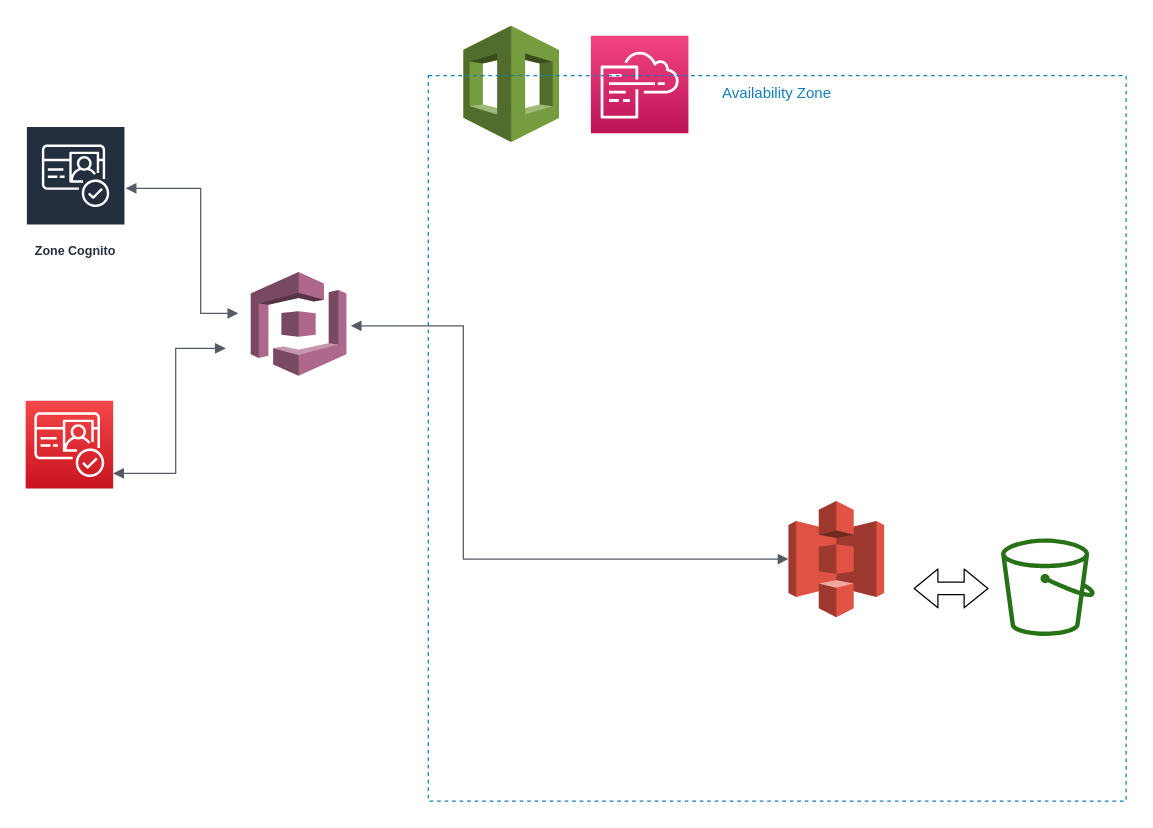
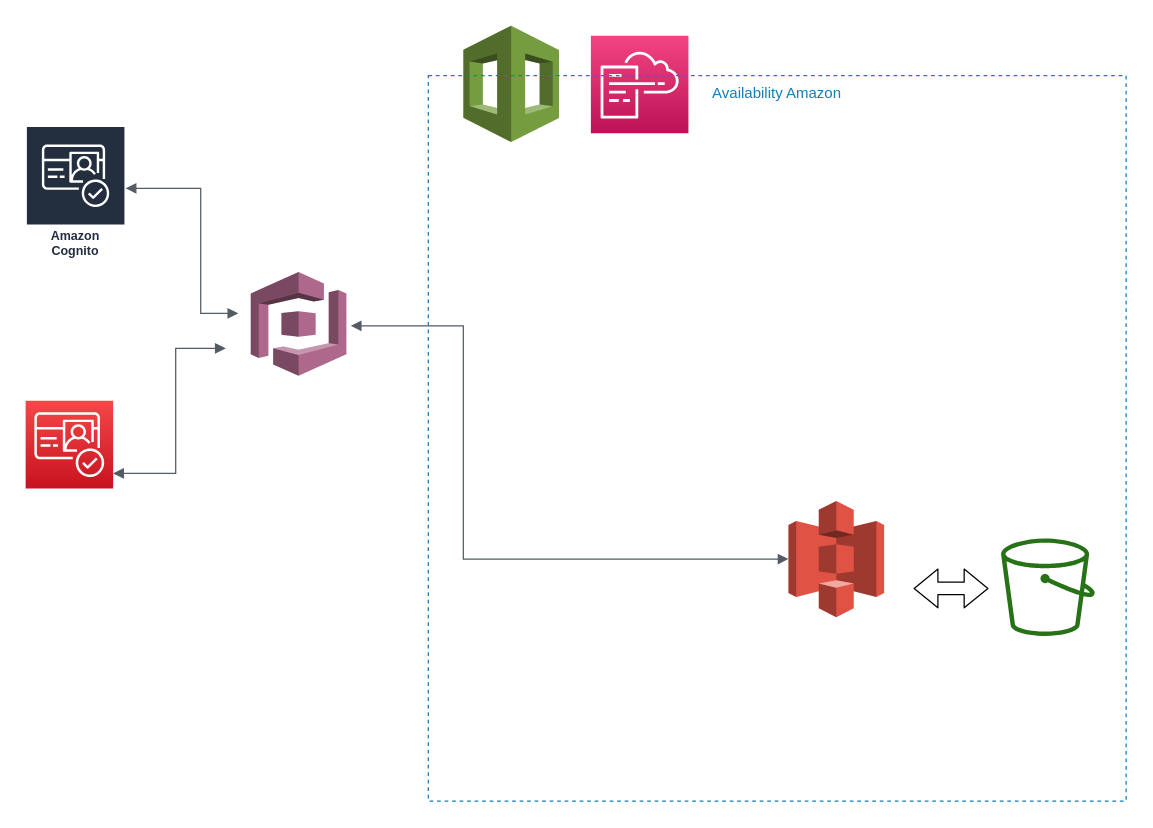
  <mxCell id="0" />
  <mxCell id="1" parent="0" />
  <mxCell id="2" value="" style="outlineConnect=0;dashed=0;verticalLabelPosition=bottom;verticalAlign=top;align=center;html=1;shape=mxgraph.aws3.s3;fillColor=#E05243;gradientColor=none;" vertex="1" parent="1"><mxGeometry x="630" y="400" width="76.5" height="93" as="geometry" /></mxCell>
  <mxCell id="3" value="" style="outlineConnect=0;fontColor=#232F3E;gradientColor=none;fillColor=#277116;strokeColor=none;dashed=0;verticalLabelPosition=bottom;verticalAlign=top;align=center;html=1;fontSize=12;fontStyle=0;aspect=fixed;pointerEvents=1;shape=mxgraph.aws4.bucket;" vertex="1" parent="1"><mxGeometry x="800" y="430" width="75" height="78" as="geometry" /></mxCell>
  <mxCell id="4" value="" style="outlineConnect=0;dashed=0;verticalLabelPosition=bottom;verticalAlign=top;align=center;html=1;shape=mxgraph.aws3.cloudformation;fillColor=#759C3E;gradientColor=none;" vertex="1" parent="1"><mxGeometry x="370" y="20" width="76.5" height="93" as="geometry" /></mxCell>
  <mxCell id="5" value="" style="points=[[0,0,0],[0.25,0,0],[0.5,0,0],[0.75,0,0],[1,0,0],[0,1,0],[0.25,1,0],[0.5,1,0],[0.75,1,0],[1,1,0],[0,0.25,0],[0,0.5,0],[0,0.75,0],[1,0.25,0],[1,0.5,0],[1,0.75,0]];points=[[0,0,0],[0.25,0,0],[0.5,0,0],[0.75,0,0],[1,0,0],[0,1,0],[0.25,1,0],[0.5,1,0],[0.75,1,0],[1,1,0],[0,0.25,0],[0,0.5,0],[0,0.75,0],[1,0.25,0],[1,0.5,0],[1,0.75,0]];outlineConnect=0;fontColor=#232F3E;gradientColor=#F34482;gradientDirection=north;fillColor=#BC1356;strokeColor=#ffffff;dashed=0;verticalLabelPosition=bottom;verticalAlign=top;align=center;html=1;fontSize=12;fontStyle=0;aspect=fixed;shape=mxgraph.aws4.resourceIcon;resIcon=mxgraph.aws4.cloudformation;" vertex="1" parent="1"><mxGeometry x="472" y="28" width="78" height="78" as="geometry" /></mxCell>
- <mxCell id="6" value="Zone Cognito" style="outlineConnect=0;fontColor=#232F3E;gradientColor=none;strokeColor=#ffffff;fillColor=#232F3E;dashed=0;verticalLabelPosition=middle;verticalAlign=bottom;align=center;html=1;whiteSpace=wrap;fontSize=10;fontStyle=1;spacing=3;shape=mxgraph.aws4.productIcon;prIcon=mxgraph.aws4.cognito;" vertex="1" parent="1"><mxGeometry x="20" y="100" width="80" height="110" as="geometry" /></mxCell>
+ <mxCell id="6" value="Amazon Cognito" style="outlineConnect=0;fontColor=#232F3E;gradientColor=none;strokeColor=#ffffff;fillColor=#232F3E;dashed=0;verticalLabelPosition=middle;verticalAlign=bottom;align=center;html=1;whiteSpace=wrap;fontSize=10;fontStyle=1;spacing=3;shape=mxgraph.aws4.productIcon;prIcon=mxgraph.aws4.cognito;" vertex="1" parent="1"><mxGeometry x="20" y="100" width="80" height="110" as="geometry" /></mxCell>
  <mxCell id="7" value="" style="outlineConnect=0;dashed=0;verticalLabelPosition=bottom;verticalAlign=top;align=center;html=1;shape=mxgraph.aws3.cognito;fillColor=#AD688B;gradientColor=none;" vertex="1" parent="1"><mxGeometry x="200" y="217" width="76.5" height="83" as="geometry" /></mxCell>
  <mxCell id="8" value="" style="points=[[0,0,0],[0.25,0,0],[0.5,0,0],[0.75,0,0],[1,0,0],[0,1,0],[0.25,1,0],[0.5,1,0],[0.75,1,0],[1,1,0],[0,0.25,0],[0,0.5,0],[0,0.75,0],[1,0.25,0],[1,0.5,0],[1,0.75,0]];outlineConnect=0;fontColor=#232F3E;gradientColor=#F54749;gradientDirection=north;fillColor=#C7131F;strokeColor=#ffffff;dashed=0;verticalLabelPosition=bottom;verticalAlign=top;align=center;html=1;fontSize=12;fontStyle=0;aspect=fixed;shape=mxgraph.aws4.resourceIcon;resIcon=mxgraph.aws4.cognito;rotation=0;direction=east;" vertex="1" parent="1"><mxGeometry x="20" y="320" width="70" height="70" as="geometry" /></mxCell>
  <mxCell id="9" value="" style="edgeStyle=orthogonalEdgeStyle;html=1;endArrow=block;elbow=vertical;startArrow=block;startFill=1;endFill=1;strokeColor=#545B64;rounded=0;" edge="1" parent="1" source="6"><mxGeometry width="100" relative="1" as="geometry"><mxPoint x="100" y="190" as="sourcePoint" /><mxPoint x="190" y="250" as="targetPoint" /><Array as="points"><mxPoint x="160" y="150" /><mxPoint x="160" y="250" /></Array></mxGeometry></mxCell>
  <mxCell id="10" value="" style="edgeStyle=orthogonalEdgeStyle;html=1;endArrow=block;elbow=vertical;startArrow=block;startFill=1;endFill=1;strokeColor=#545B64;rounded=0;" edge="1" parent="1"><mxGeometry width="100" relative="1" as="geometry"><mxPoint x="90" y="378" as="sourcePoint" /><mxPoint x="180" y="278" as="targetPoint" /><Array as="points"><mxPoint x="140" y="378" /><mxPoint x="140" y="278" /></Array></mxGeometry></mxCell>
  <mxCell id="11" value="" style="edgeStyle=orthogonalEdgeStyle;html=1;endArrow=block;elbow=vertical;startArrow=block;startFill=1;endFill=1;strokeColor=#545B64;rounded=0;entryX=0;entryY=0.5;entryDx=0;entryDy=0;entryPerimeter=0;" edge="1" parent="1" target="2"><mxGeometry width="100" relative="1" as="geometry"><mxPoint x="280" y="260" as="sourcePoint" /><mxPoint x="370" y="460" as="targetPoint" /><Array as="points"><mxPoint x="370" y="260" /><mxPoint x="370" y="447" /></Array></mxGeometry></mxCell>
  <mxCell id="12" value="" style="shape=flexArrow;endArrow=classic;startArrow=classic;html=1;" edge="1" parent="1"><mxGeometry width="50" height="50" relative="1" as="geometry"><mxPoint x="730" y="470" as="sourcePoint" /><mxPoint x="790" y="470" as="targetPoint" /></mxGeometry></mxCell>
- <mxCell id="13" value="Availability Zone" style="fillColor=none;strokeColor=#147EBA;dashed=1;verticalAlign=top;fontStyle=0;fontColor=#147EBA;" vertex="1" parent="1"><mxGeometry x="342" y="60" width="558" height="580" as="geometry" /></mxCell>
+ <mxCell id="13" value="Availability Amazon" style="fillColor=none;strokeColor=#147EBA;dashed=1;verticalAlign=top;fontStyle=0;fontColor=#147EBA;" vertex="1" parent="1"><mxGeometry x="342" y="60" width="558" height="580" as="geometry" /></mxCell>
  <mxCell id="14" style="edgeStyle=orthogonalEdgeStyle;rounded=0;orthogonalLoop=1;jettySize=auto;html=1;exitX=0.5;exitY=1;exitDx=0;exitDy=0;" edge="1" parent="1" source="13" target="13"><mxGeometry relative="1" as="geometry" /></mxCell>
